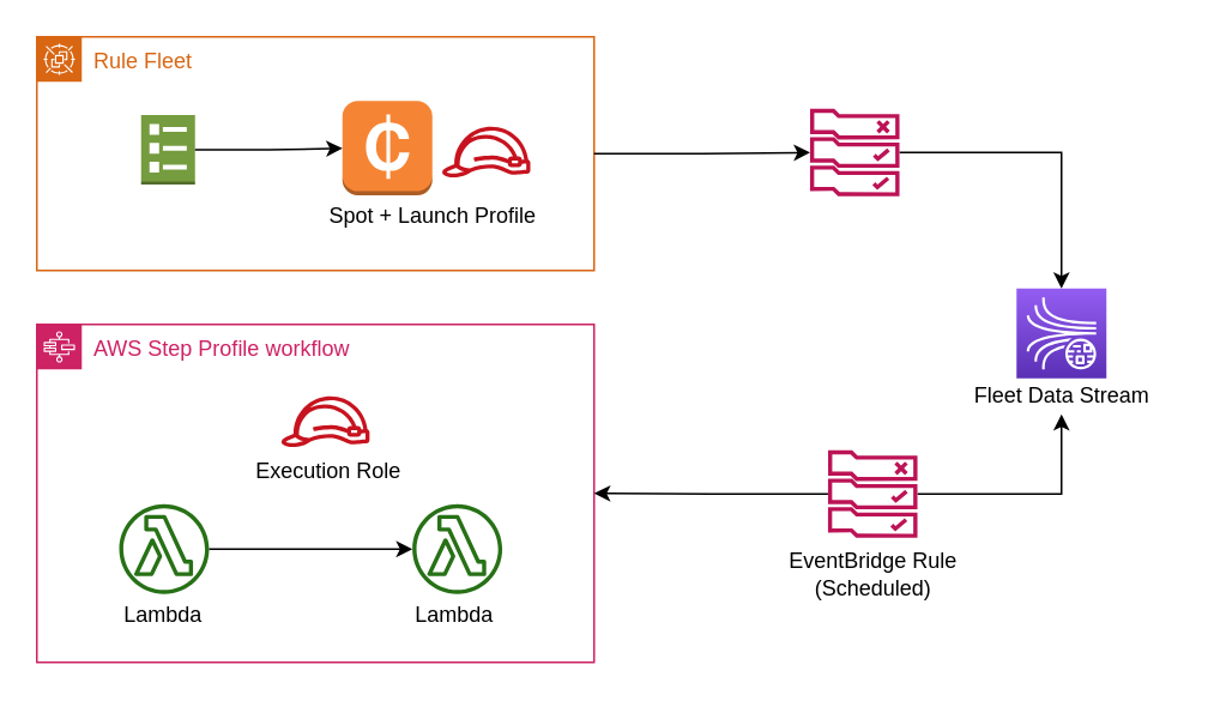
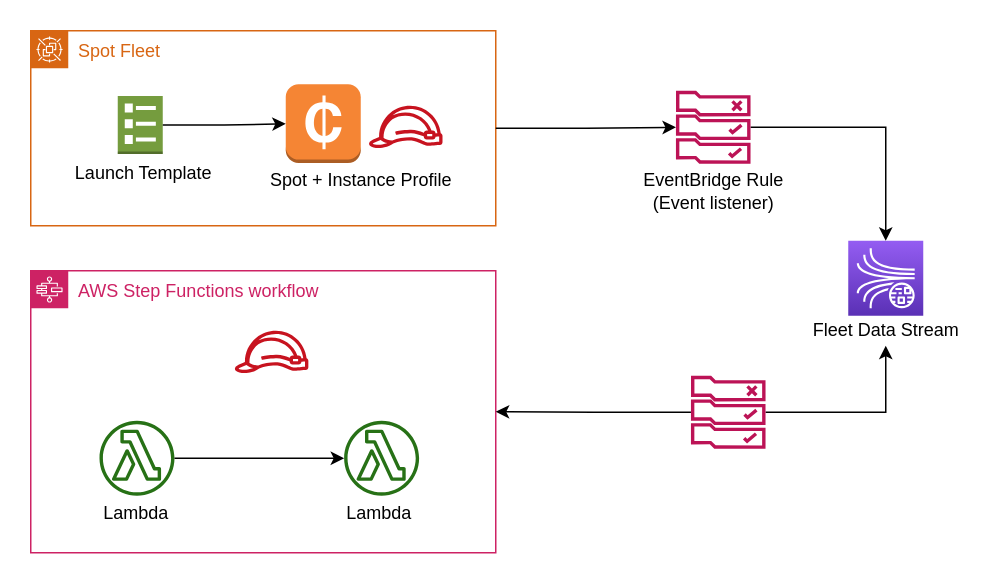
  <mxCell id="0" />
  <mxCell id="1" parent="0" />
- <mxCell id="2" value="Rule Fleet" style="points=[[0,0],[0.25,0],[0.5,0],[0.75,0],[1,0],[1,0.25],[1,0.5],[1,0.75],[1,1],[0.75,1],[0.5,1],[0.25,1],[0,1],[0,0.75],[0,0.5],[0,0.25]];outlineConnect=0;gradientColor=none;html=1;whiteSpace=wrap;fontSize=12;fontStyle=0;shape=mxgraph.aws4.group;grIcon=mxgraph.aws4.group_spot_fleet;strokeColor=#D86613;fillColor=none;verticalAlign=top;align=left;spacingLeft=30;fontColor=#D86613;dashed=0;" vertex="1" parent="1"><mxGeometry x="20" y="20" width="310" height="130" as="geometry" /></mxCell>
+ <mxCell id="2" value="Spot Fleet" style="points=[[0,0],[0.25,0],[0.5,0],[0.75,0],[1,0],[1,0.25],[1,0.5],[1,0.75],[1,1],[0.75,1],[0.5,1],[0.25,1],[0,1],[0,0.75],[0,0.5],[0,0.25]];outlineConnect=0;gradientColor=none;html=1;whiteSpace=wrap;fontSize=12;fontStyle=0;shape=mxgraph.aws4.group;grIcon=mxgraph.aws4.group_spot_fleet;strokeColor=#D86613;fillColor=none;verticalAlign=top;align=left;spacingLeft=30;fontColor=#D86613;dashed=0;" vertex="1" parent="1"><mxGeometry x="20" y="20" width="310" height="130" as="geometry" /></mxCell>
  <mxCell id="3" value="" style="group" vertex="1" connectable="0" parent="1"><mxGeometry x="170" y="55.71" width="140" height="74.29" as="geometry" /></mxCell>
- <mxCell id="4" value="&lt;div&gt;&lt;span&gt;Spot + Launch Profile&lt;/span&gt;&lt;/div&gt;" style="text;html=1;resizable=0;autosize=1;align=center;verticalAlign=middle;points=[];fillColor=none;strokeColor=none;rounded=0;" vertex="1" parent="3"><mxGeometry y="54.29" width="140" height="20" as="geometry" /></mxCell>
+ <mxCell id="4" value="&lt;div&gt;&lt;span&gt;Spot + Instance Profile&lt;/span&gt;&lt;/div&gt;" style="text;html=1;resizable=0;autosize=1;align=center;verticalAlign=middle;points=[];fillColor=none;strokeColor=none;rounded=0;" vertex="1" parent="3"><mxGeometry y="54.29" width="140" height="20" as="geometry" /></mxCell>
  <mxCell id="5" value="" style="outlineConnect=0;dashed=0;verticalLabelPosition=bottom;verticalAlign=top;align=center;html=1;shape=mxgraph.aws3.spot_instance;fillColor=#F58534;gradientColor=none;aspect=fixed;" vertex="1" parent="3"><mxGeometry x="20.0" width="50" height="52.5" as="geometry" /></mxCell>
  <mxCell id="6" value="" style="outlineConnect=0;fontColor=#232F3E;gradientColor=none;fillColor=#C7131F;strokeColor=none;dashed=0;verticalLabelPosition=bottom;verticalAlign=top;align=center;html=1;fontSize=12;fontStyle=0;aspect=fixed;pointerEvents=1;shape=mxgraph.aws4.role;" vertex="1" parent="3"><mxGeometry x="75.0" y="14.29" width="50" height="28.21" as="geometry" /></mxCell>
  <mxCell id="7" value="" style="group" vertex="1" connectable="0" parent="1"><mxGeometry x="530" y="160" width="120" height="70" as="geometry" /></mxCell>
  <mxCell id="8" value="" style="outlineConnect=0;fontColor=#232F3E;gradientColor=#945DF2;gradientDirection=north;fillColor=#5A30B5;strokeColor=#ffffff;dashed=0;verticalLabelPosition=bottom;verticalAlign=top;align=center;html=1;fontSize=12;fontStyle=0;aspect=fixed;shape=mxgraph.aws4.resourceIcon;resIcon=mxgraph.aws4.kinesis_data_streams;" vertex="1" parent="7"><mxGeometry x="35" width="50" height="50" as="geometry" /></mxCell>
  <mxCell id="9" value="Fleet Data Stream" style="text;html=1;align=center;verticalAlign=middle;resizable=0;points=[];autosize=1;" vertex="1" parent="7"><mxGeometry y="50" width="120" height="20" as="geometry" /></mxCell>
  <mxCell id="10" style="edgeStyle=orthogonalEdgeStyle;rounded=0;orthogonalLoop=1;jettySize=auto;html=1;" edge="1" parent="1" source="2" target="31"><mxGeometry relative="1" as="geometry" /></mxCell>
  <mxCell id="11" value="" style="group" vertex="1" connectable="0" parent="1"><mxGeometry x="40" y="63.5" width="110" height="61.5" as="geometry" /></mxCell>
  <mxCell id="12" value="" style="outlineConnect=0;dashed=0;verticalLabelPosition=bottom;verticalAlign=top;align=center;html=1;shape=mxgraph.aws3.template;fillColor=#759C3E;gradientColor=none;aspect=fixed;" vertex="1" parent="11"><mxGeometry x="38" width="30" height="38.7" as="geometry" /></mxCell>
+ <mxCell id="13" value="Launch Template" style="text;html=1;align=center;verticalAlign=middle;resizable=0;points=[];autosize=1;" vertex="1" parent="11"><mxGeometry y="41.5" width="110" height="20" as="geometry" /></mxCell>
  <mxCell id="14" style="edgeStyle=orthogonalEdgeStyle;rounded=0;orthogonalLoop=1;jettySize=auto;html=1;" edge="1" parent="1" source="12" target="5"><mxGeometry relative="1" as="geometry" /></mxCell>
  <mxCell id="15" value="" style="group" vertex="1" connectable="0" parent="1"><mxGeometry x="20" y="180" width="310" height="188" as="geometry" /></mxCell>
- <mxCell id="16" value="AWS Step Profile workflow" style="points=[[0,0],[0.25,0],[0.5,0],[0.75,0],[1,0],[1,0.25],[1,0.5],[1,0.75],[1,1],[0.75,1],[0.5,1],[0.25,1],[0,1],[0,0.75],[0,0.5],[0,0.25]];outlineConnect=0;gradientColor=none;html=1;whiteSpace=wrap;fontSize=12;fontStyle=0;shape=mxgraph.aws4.group;grIcon=mxgraph.aws4.group_aws_step_functions_workflow;strokeColor=#CD2264;fillColor=none;verticalAlign=top;align=left;spacingLeft=30;fontColor=#CD2264;dashed=0;" vertex="1" parent="15"><mxGeometry width="310" height="188" as="geometry" /></mxCell>
+ <mxCell id="16" value="AWS Step Functions workflow" style="points=[[0,0],[0.25,0],[0.5,0],[0.75,0],[1,0],[1,0.25],[1,0.5],[1,0.75],[1,1],[0.75,1],[0.5,1],[0.25,1],[0,1],[0,0.75],[0,0.5],[0,0.25]];outlineConnect=0;gradientColor=none;html=1;whiteSpace=wrap;fontSize=12;fontStyle=0;shape=mxgraph.aws4.group;grIcon=mxgraph.aws4.group_aws_step_functions_workflow;strokeColor=#CD2264;fillColor=none;verticalAlign=top;align=left;spacingLeft=30;fontColor=#CD2264;dashed=0;" vertex="1" parent="15"><mxGeometry width="310" height="188" as="geometry" /></mxCell>
  <mxCell id="17" value="" style="group" vertex="1" connectable="0" parent="15"><mxGeometry x="202.174" y="100" width="80.87" height="72" as="geometry" /></mxCell>
  <mxCell id="18" value="" style="outlineConnect=0;fontColor=#232F3E;gradientColor=none;fillColor=#277116;strokeColor=none;dashed=0;verticalLabelPosition=bottom;verticalAlign=top;align=center;html=1;fontSize=12;fontStyle=0;aspect=fixed;pointerEvents=1;shape=mxgraph.aws4.lambda_function;" vertex="1" parent="17"><mxGeometry x="6.739" width="50" height="50" as="geometry" /></mxCell>
  <mxCell id="19" value="Lambda" style="text;html=1;resizable=0;autosize=1;align=center;verticalAlign=middle;points=[];fillColor=none;strokeColor=none;rounded=0;" vertex="1" parent="17"><mxGeometry y="52" width="60" height="20" as="geometry" /></mxCell>
  <mxCell id="20" value="" style="group" vertex="1" connectable="0" parent="15"><mxGeometry x="40.435" y="100" width="80.87" height="72" as="geometry" /></mxCell>
  <mxCell id="21" value="" style="outlineConnect=0;fontColor=#232F3E;gradientColor=none;fillColor=#277116;strokeColor=none;dashed=0;verticalLabelPosition=bottom;verticalAlign=top;align=center;html=1;fontSize=12;fontStyle=0;aspect=fixed;pointerEvents=1;shape=mxgraph.aws4.lambda_function;" parent="20" vertex="1"><mxGeometry x="5.391" width="50" height="50" as="geometry" /></mxCell>
  <mxCell id="22" value="Lambda" style="text;html=1;resizable=0;autosize=1;align=center;verticalAlign=middle;points=[];fillColor=none;strokeColor=none;rounded=0;" parent="20" vertex="1"><mxGeometry y="52" width="60" height="20" as="geometry" /></mxCell>
  <mxCell id="23" style="edgeStyle=orthogonalEdgeStyle;rounded=0;orthogonalLoop=1;jettySize=auto;html=1;" edge="1" parent="15" source="21" target="18"><mxGeometry as="geometry" /></mxCell>
  <mxCell id="24" value="" style="group" vertex="1" connectable="0" parent="15"><mxGeometry x="111.87" y="40" width="100" height="52" as="geometry" /></mxCell>
  <mxCell id="25" value="" style="outlineConnect=0;fontColor=#232F3E;gradientColor=none;fillColor=#C7131F;strokeColor=none;dashed=0;verticalLabelPosition=bottom;verticalAlign=top;align=center;html=1;fontSize=12;fontStyle=0;aspect=fixed;pointerEvents=1;shape=mxgraph.aws4.role;" parent="24" vertex="1"><mxGeometry x="23.696" width="50" height="28.21" as="geometry" /></mxCell>
- <mxCell id="26" value="Execution Role" style="text;html=1;resizable=0;autosize=1;align=center;verticalAlign=middle;points=[];fillColor=none;strokeColor=none;rounded=0;" vertex="1" parent="24"><mxGeometry y="32" width="100" height="20" as="geometry" /></mxCell>
  <mxCell id="27" style="edgeStyle=orthogonalEdgeStyle;rounded=0;orthogonalLoop=1;jettySize=auto;html=1;" edge="1" parent="1" source="34" target="16"><mxGeometry relative="1" as="geometry" /></mxCell>
  <mxCell id="28" style="edgeStyle=orthogonalEdgeStyle;rounded=0;orthogonalLoop=1;jettySize=auto;html=1;" edge="1" parent="1" source="34" target="9"><mxGeometry relative="1" as="geometry" /></mxCell>
  <mxCell id="29" style="edgeStyle=orthogonalEdgeStyle;rounded=0;orthogonalLoop=1;jettySize=auto;html=1;" edge="1" parent="1" source="31" target="8"><mxGeometry relative="1" as="geometry" /></mxCell>
  <mxCell id="30" value="" style="group" vertex="1" connectable="0" parent="1"><mxGeometry x="420" y="60" width="110" height="82" as="geometry" /></mxCell>
  <mxCell id="31" value="" style="outlineConnect=0;fontColor=#232F3E;gradientColor=none;fillColor=#BC1356;strokeColor=none;dashed=0;verticalLabelPosition=bottom;verticalAlign=top;align=center;html=1;fontSize=12;fontStyle=0;aspect=fixed;pointerEvents=1;shape=mxgraph.aws4.rule_2;" vertex="1" parent="30"><mxGeometry x="30" width="50" height="48.72" as="geometry" /></mxCell>
+ <mxCell id="32" value="EventBridge Rule&lt;br&gt;(Event listener)" style="text;html=1;align=center;verticalAlign=middle;resizable=0;points=[];autosize=1;" vertex="1" parent="30"><mxGeometry y="52" width="110" height="30" as="geometry" /></mxCell>
  <mxCell id="33" value="" style="group" vertex="1" connectable="0" parent="1"><mxGeometry x="430" y="250" width="110" height="84" as="geometry" /></mxCell>
  <mxCell id="34" value="" style="outlineConnect=0;fontColor=#232F3E;gradientColor=none;fillColor=#BC1356;strokeColor=none;dashed=0;verticalLabelPosition=bottom;verticalAlign=top;align=center;html=1;fontSize=12;fontStyle=0;aspect=fixed;pointerEvents=1;shape=mxgraph.aws4.rule_2;" vertex="1" parent="33"><mxGeometry x="30" width="50" height="48.72" as="geometry" /></mxCell>
- <mxCell id="35" value="EventBridge Rule&lt;br&gt;(Scheduled)" style="text;html=1;align=center;verticalAlign=middle;resizable=0;points=[];autosize=1;" vertex="1" parent="33"><mxGeometry y="54" width="110" height="30" as="geometry" /></mxCell>
